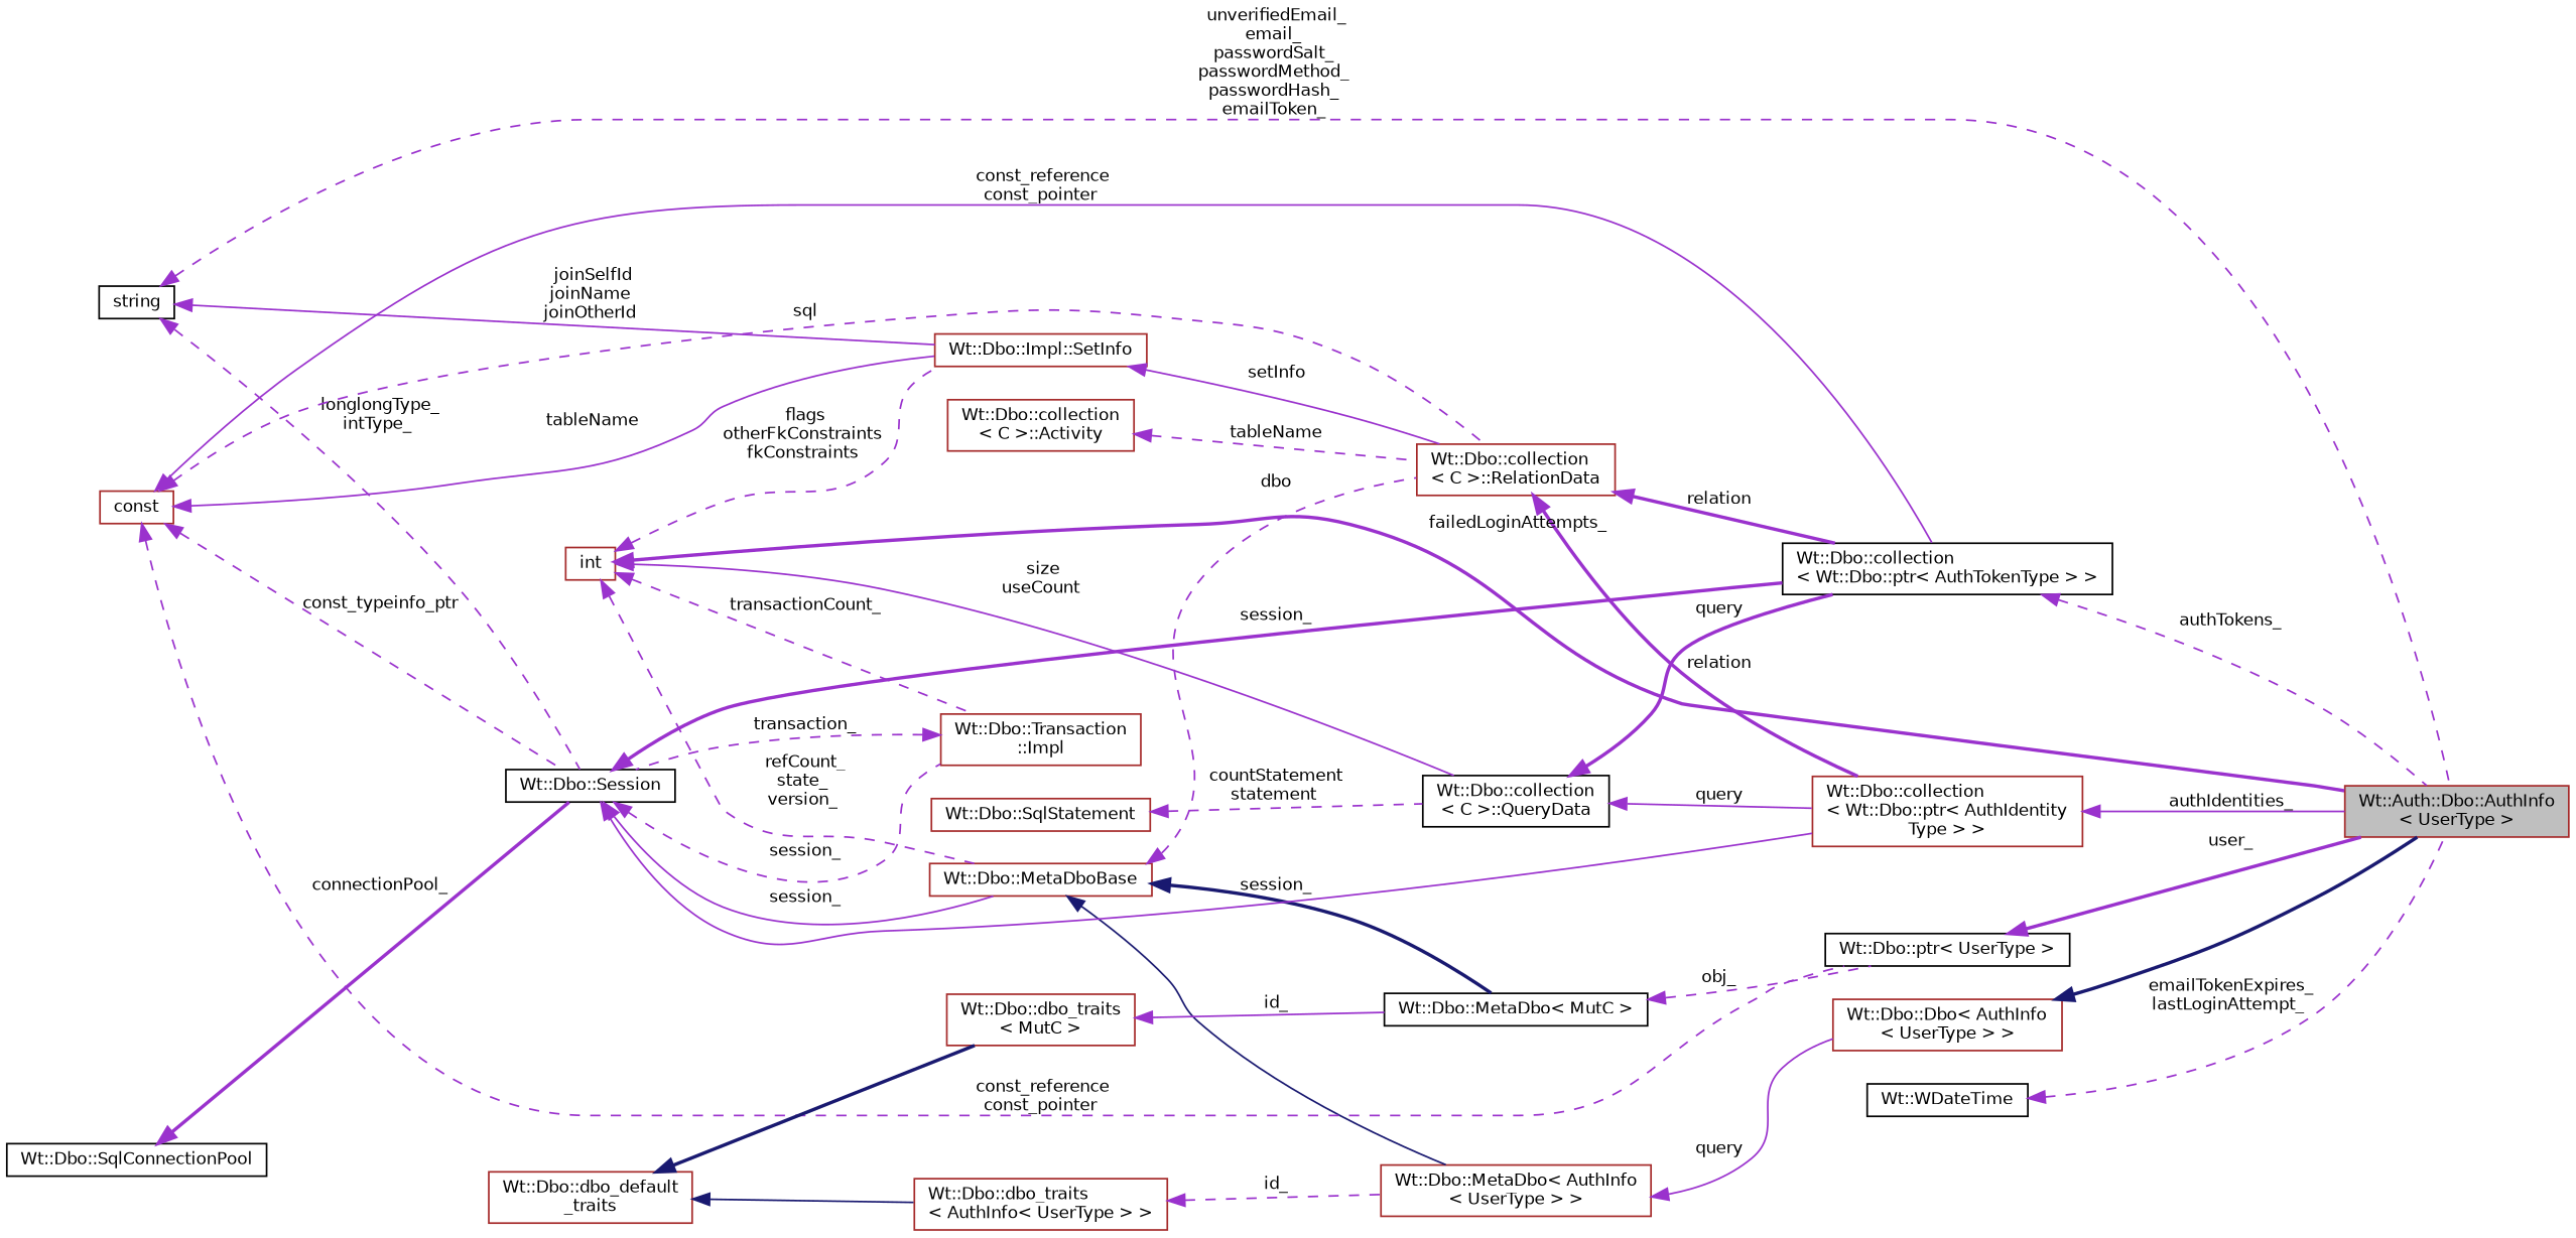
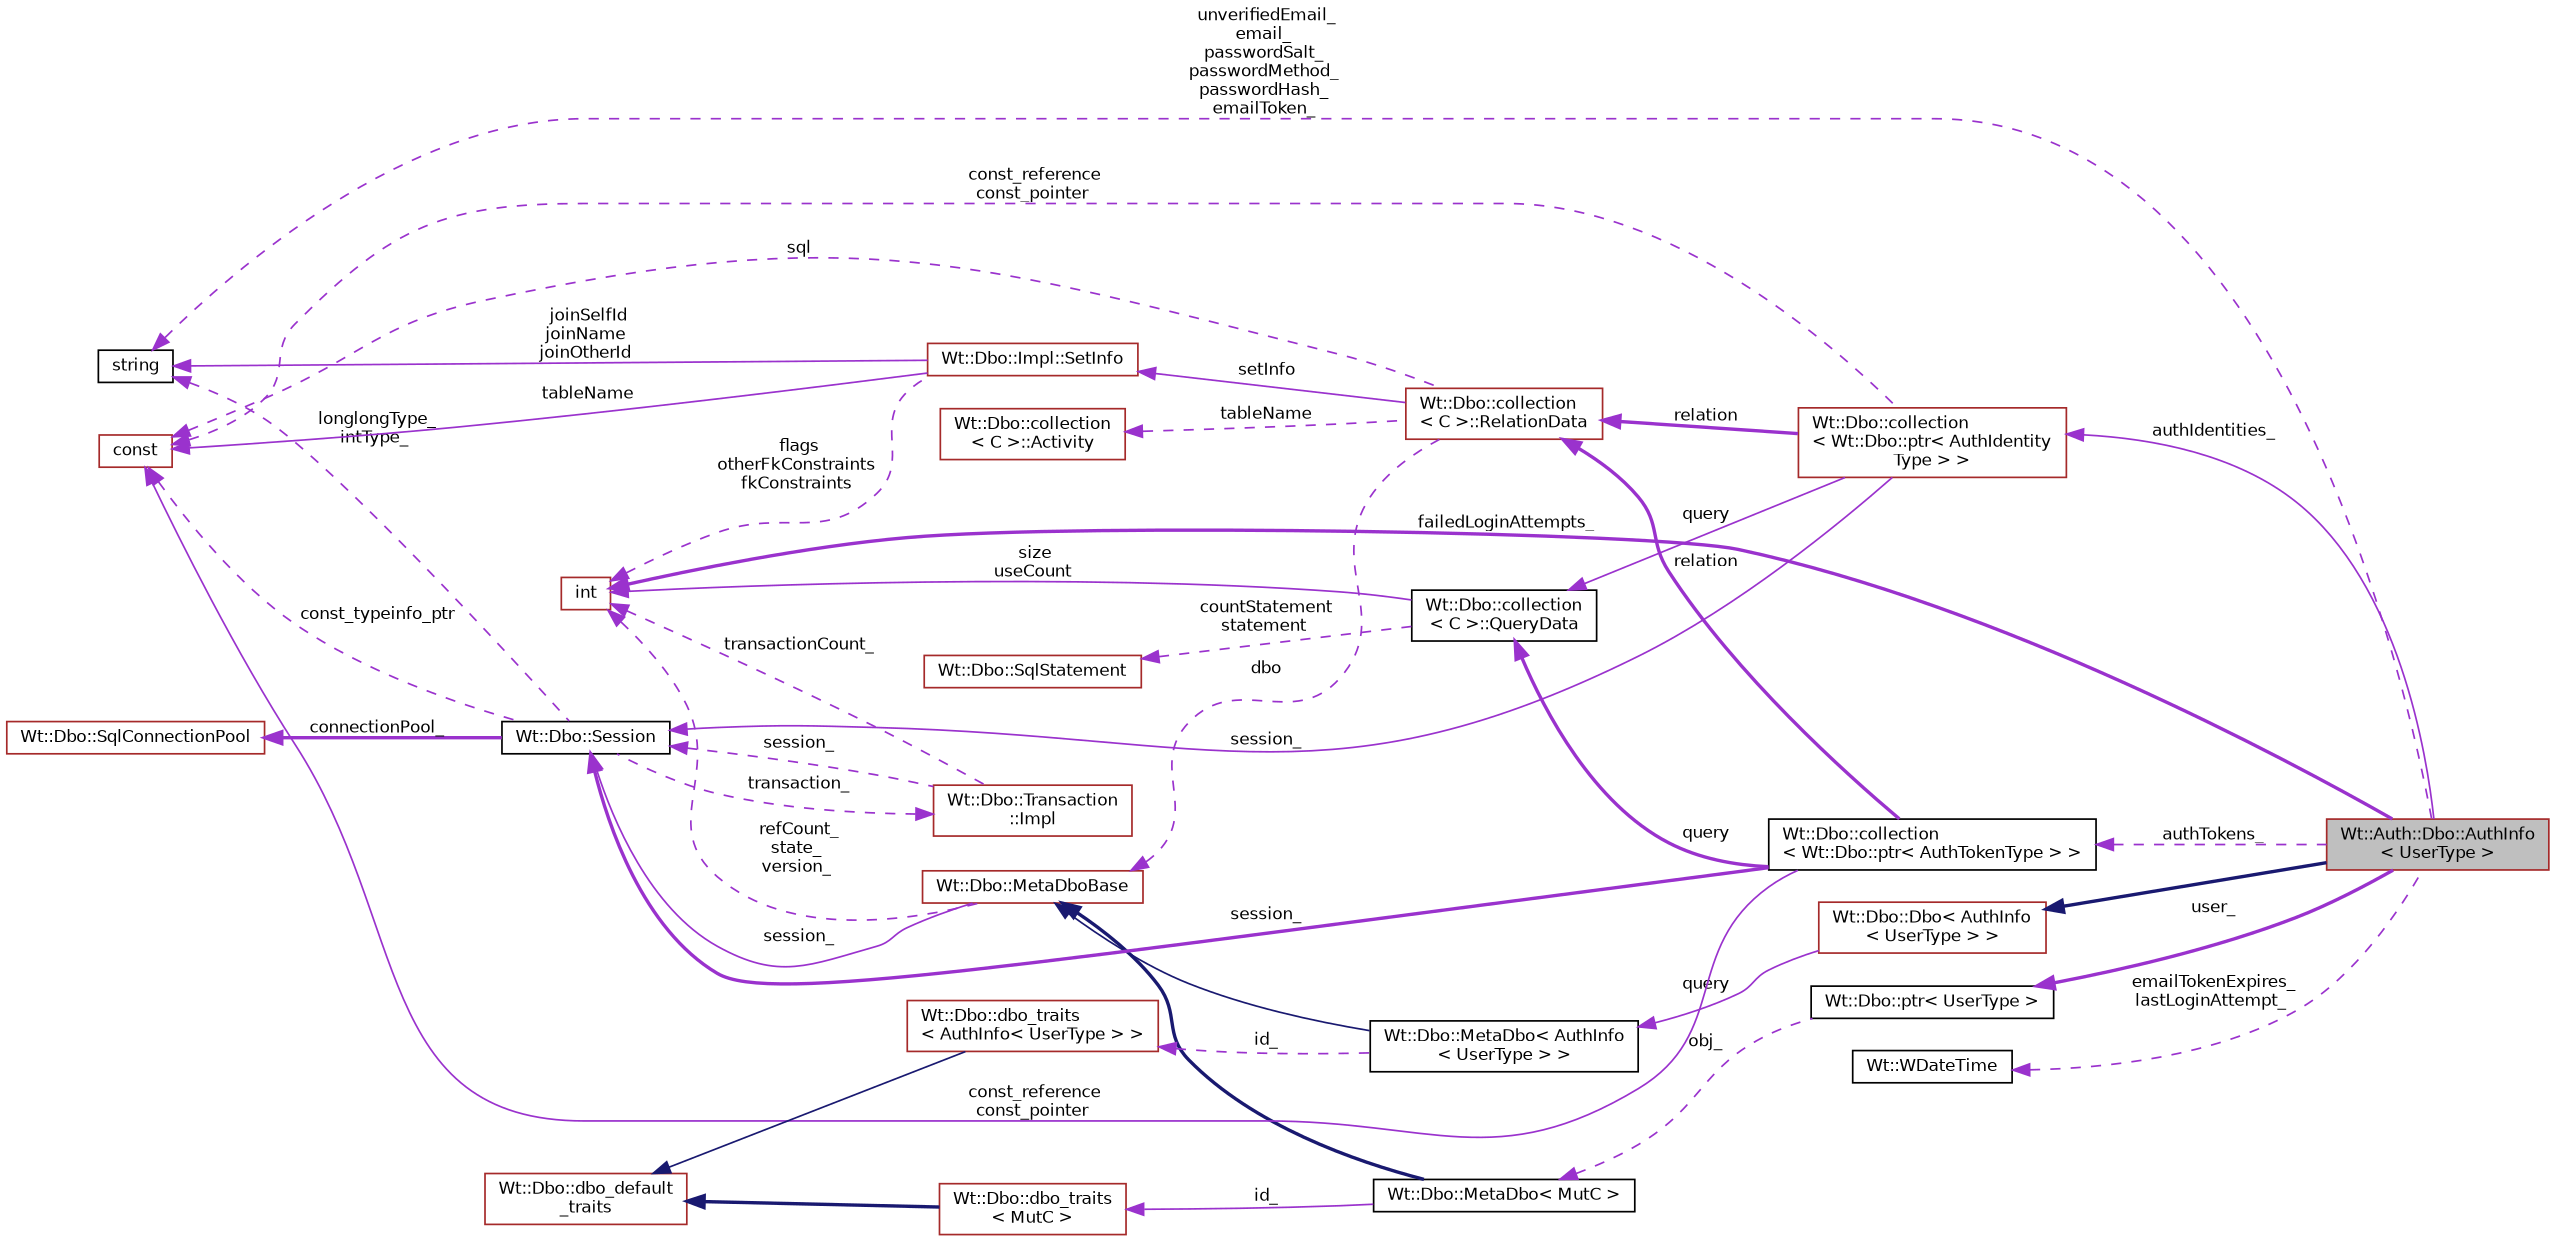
  digraph {
    rankdir=LR
    node [color=brown fillcolor=white fontname=Helvetica fontsize=10 shape=record style=filled]
    edge [color=darkorchid3 dir=back fontname=Helvetica fontsize=10 labelfontname=Helvetica labelfontsize=10 style=dashed]
    n1 [fillcolor=grey75 fontcolor=black height=0.2 label="Wt::Auth::Dbo::AuthInfo\l\< UserType \>" width=0.4]
    n2 [height=0.2 label="Wt::Dbo::Dbo\< AuthInfo\l\< UserType \> \>" width=0.4]
-   n3 [height=0.2 label="Wt::Dbo::MetaDbo\< AuthInfo\l\< UserType \> \>" width=0.4]
+   n3 [color=black height=0.2 label="Wt::Dbo::MetaDbo\< AuthInfo\l\< UserType \> \>" width=0.4]
    n4 [height=0.2 label="Wt::Dbo::MetaDboBase" width=0.4]
    n5 [height=0.2 label="Wt::Dbo::collection\l\< C \>::RelationData" width=0.4]
    n6 [color=black height=0.2 label="Wt::Dbo::MetaDbo\< MutC \>" width=0.4]
    n7 [color=black height=0.2 label="Wt::Dbo::collection\l\< Wt::Dbo::ptr\< AuthTokenType \> \>" width=0.4]
    n8 [height=0.2 label="Wt::Dbo::collection\l\< Wt::Dbo::ptr\< AuthIdentity\lType \> \>" width=0.4]
    n9 [color=black height=0.2 label="Wt::Dbo::ptr\< UserType \>" width=0.4]
    n10 [height=0.2 label=int width=0.4]
    n11 [height=0.2 label="Wt::Dbo::Transaction\l::Impl" width=0.4]
    n12 [color=black height=0.2 label="Wt::Dbo::collection\l\< C \>::QueryData" width=0.4]
    n13 [height=0.2 label="Wt::Dbo::Impl::SetInfo" width=0.4]
    n14 [color=black height=0.2 label="Wt::Dbo::Session" width=0.4]
    n15 [color=black height=0.2 label=string width=0.4]
    n16 [height=0.2 label=const width=0.4]
-   n17 [color=black height=0.2 label="Wt::Dbo::SqlConnectionPool" width=0.4]
+   n17 [height=0.2 label="Wt::Dbo::SqlConnectionPool" width=0.4]
    n18 [height=0.2 label="Wt::Dbo::dbo_traits\l\< AuthInfo\< UserType \> \>" width=0.4]
    n19 [height=0.2 label="Wt::Dbo::dbo_default\l_traits" width=0.4]
    n20 [height=0.2 label="Wt::Dbo::dbo_traits\l\< MutC \>" width=0.4]
    n21 [height=0.2 label="Wt::Dbo::SqlStatement" width=0.4]
    n22 [height=0.2 label="Wt::Dbo::collection\l\< C \>::Activity" width=0.4]
    n23 [color=black height=0.2 label="Wt::WDateTime" width=0.4]
    n2 -> n1 [color=midnightblue style=bold]
    n3 -> n2 [label=" query" style=solid]
    n4 -> n3 [color=midnightblue style=solid]
    n4 -> n5 [label=" dbo"]
    n4 -> n6 [color=midnightblue style=bold]
    n5 -> n7 [label=" relation" style=bold]
    n5 -> n8 [label=" relation" style=bold]
    n6 -> n9 [label=" obj_"]
    n7 -> n1 [label=" authTokens_"]
    n8 -> n1 [label=" authIdentities_" style=solid]
    n9 -> n1 [label=" user_" style=bold]
    n10 -> n1 [label=" failedLoginAttempts_" style=bold]
    n10 -> n4 [label=" refCount_\nstate_\nversion_"]
    n10 -> n11 [label=" transactionCount_"]
    n10 -> n12 [label=" size\nuseCount" style=solid]
    n10 -> n13 [label=" flags\notherFkConstraints\nfkConstraints"]
    n11 -> n14 [label=" transaction_"]
    n12 -> n7 [label=" query" style=bold]
    n12 -> n8 [label=" query" style=solid]
    n13 -> n5 [label=" setInfo" style=solid]
    n14 -> n4 [label=" session_" style=solid]
    n14 -> n7 [label=" session_" style=bold]
    n14 -> n8 [label=" session_" style=solid]
    n14 -> n11 [label=" session_"]
    n15 -> n1 [label=" unverifiedEmail_\nemail_\npasswordSalt_\npasswordMethod_\npasswordHash_\nemailToken_"]
    n15 -> n13 [label=" joinSelfId\njoinName\njoinOtherId" style=solid]
    n15 -> n14 [label=" longlongType_\nintType_"]
    n16 -> n5 [label=" sql"]
    n16 -> n7 [label=" const_reference\nconst_pointer" style=solid]
-   n16 -> n9 [label=" const_reference\nconst_pointer"]
+   n16 -> n8 [label=" const_reference\nconst_pointer"]
    n16 -> n13 [label=" tableName" style=solid]
    n16 -> n14 [label=" const_typeinfo_ptr"]
    n17 -> n14 [label=" connectionPool_" style=bold]
    n18 -> n3 [label=" id_"]
    n19 -> n18 [color=midnightblue style=solid]
    n19 -> n20 [color=midnightblue style=bold]
    n20 -> n6 [label=" id_" style=solid]
    n21 -> n12 [label=" countStatement\nstatement"]
    n22 -> n5 [label=" tableName"]
    n23 -> n1 [label=" emailTokenExpires_\nlastLoginAttempt_"]
  }
